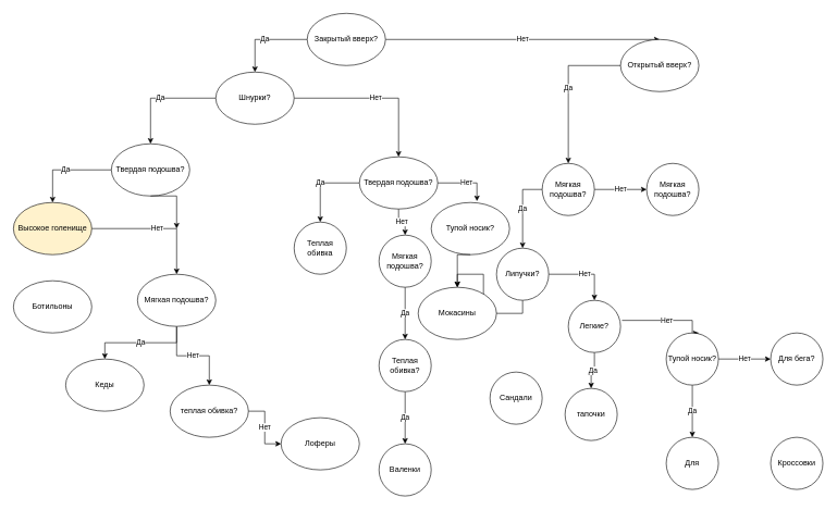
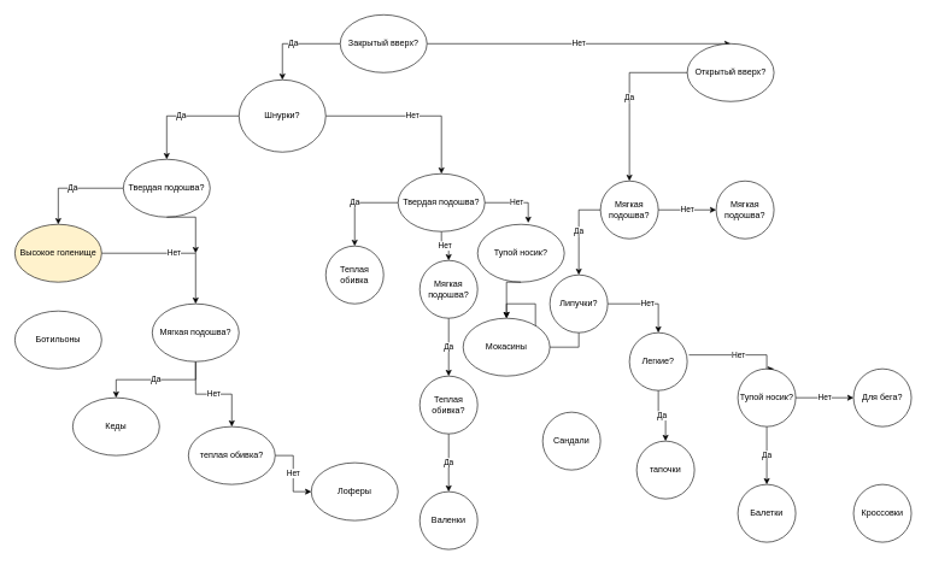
  <mxCell id="0" />
  <mxCell id="1" parent="0" />
  <mxCell id="2" value="Да" style="edgeStyle=orthogonalEdgeStyle;rounded=0;orthogonalLoop=1;jettySize=auto;html=1;" edge="1" parent="1" source="4" target="7"><mxGeometry relative="1" as="geometry" /></mxCell>
  <mxCell id="3" value="Нет" style="edgeStyle=orthogonalEdgeStyle;rounded=0;orthogonalLoop=1;jettySize=auto;html=1;entryX=0.5;entryY=0;entryDx=0;entryDy=0;" edge="1" parent="1" source="4" target="8"><mxGeometry relative="1" as="geometry"><Array as="points"><mxPoint x="800" y="60" /></Array></mxGeometry></mxCell>
  <mxCell id="4" value="Закрытый вверх?" style="ellipse;whiteSpace=wrap;html=1;" vertex="1" parent="1"><mxGeometry x="470" width="120" height="80" as="geometry" y="20" /></mxCell>
  <mxCell id="5" value="Да" style="edgeStyle=orthogonalEdgeStyle;rounded=0;orthogonalLoop=1;jettySize=auto;html=1;" edge="1" parent="1" source="7" target="10"><mxGeometry relative="1" as="geometry" /></mxCell>
  <mxCell id="6" value="Нет" style="edgeStyle=orthogonalEdgeStyle;rounded=0;orthogonalLoop=1;jettySize=auto;html=1;" edge="1" parent="1" source="7" target="13"><mxGeometry relative="1" as="geometry" /></mxCell>
- <mxCell id="7" value="Шнурки?" style="ellipse;whiteSpace=wrap;html=1;" vertex="1" parent="1"><mxGeometry x="330" y="110" width="120" height="80" as="geometry" /></mxCell>
+ <mxCell id="7" value="Шнурки?" style="ellipse;whiteSpace=wrap;html=1;" vertex="1" parent="1"><mxGeometry x="330" y="110" width="120" height="100" as="geometry" /></mxCell>
  <mxCell id="8" value="Открытый вверх?" style="ellipse;whiteSpace=wrap;html=1;" vertex="1" parent="1"><mxGeometry x="950" y="60" width="120" height="80" as="geometry" /></mxCell>
  <mxCell id="9" value="Да" style="edgeStyle=orthogonalEdgeStyle;rounded=0;orthogonalLoop=1;jettySize=auto;html=1;" edge="1" parent="1" source="10" target="15"><mxGeometry relative="1" as="geometry" /></mxCell>
  <mxCell id="10" value="Твердая подошва?" style="ellipse;whiteSpace=wrap;html=1;" vertex="1" parent="1"><mxGeometry x="170" y="220" width="120" height="80" as="geometry" /></mxCell>
  <mxCell id="11" value="Да" style="edgeStyle=orthogonalEdgeStyle;rounded=0;orthogonalLoop=1;jettySize=auto;html=1;" edge="1" parent="1" source="13" target="17"><mxGeometry relative="1" as="geometry" /></mxCell>
  <mxCell id="12" value="Нет" style="edgeStyle=orthogonalEdgeStyle;rounded=0;orthogonalLoop=1;jettySize=auto;html=1;" edge="1" parent="1" source="13" target="39"><mxGeometry relative="1" as="geometry" /></mxCell>
  <mxCell id="13" value="Твердая подошва?" style="ellipse;whiteSpace=wrap;html=1;" vertex="1" parent="1"><mxGeometry x="550" y="240" width="120" height="80" as="geometry" /></mxCell>
  <mxCell id="14" value="Нет" style="edgeStyle=orthogonalEdgeStyle;rounded=0;orthogonalLoop=1;jettySize=auto;html=1;" edge="1" parent="1" source="15" target="32"><mxGeometry relative="1" as="geometry" /></mxCell>
  <mxCell id="15" value="Высокое голенище" style="ellipse;whiteSpace=wrap;html=1;fillColor=#fff2cc;" vertex="1" parent="1"><mxGeometry x="20" y="310" width="120" height="80" as="geometry" /></mxCell>
  <mxCell id="16" value="Ботильоны" style="ellipse;whiteSpace=wrap;html=1;" vertex="1" parent="1"><mxGeometry x="20" y="430" width="120" height="80" as="geometry" /></mxCell>
  <mxCell id="17" value="Теплая обивка" style="ellipse;whiteSpace=wrap;html=1;" vertex="1" parent="1"><mxGeometry y="340" width="80" height="80" as="geometry" x="450" /></mxCell>
  <mxCell id="18" value="Да" style="edgeStyle=orthogonalEdgeStyle;rounded=0;orthogonalLoop=1;jettySize=auto;html=1;exitX=0;exitY=0.5;exitDx=0;exitDy=0;" edge="1" parent="1" source="8" target="21"><mxGeometry relative="1" as="geometry"><mxPoint x="820" y="200" as="sourcePoint" /></mxGeometry></mxCell>
  <mxCell id="19" value="Да" style="edgeStyle=orthogonalEdgeStyle;rounded=0;orthogonalLoop=1;jettySize=auto;html=1;exitX=0;exitY=0.5;exitDx=0;exitDy=0;" edge="1" parent="1" source="21" target="24"><mxGeometry relative="1" as="geometry" /></mxCell>
  <mxCell id="20" value="Нет" style="edgeStyle=orthogonalEdgeStyle;rounded=0;orthogonalLoop=1;jettySize=auto;html=1;" edge="1" parent="1" source="21" target="43"><mxGeometry relative="1" as="geometry" /></mxCell>
  <mxCell id="21" value="Мягкая подошва?" style="ellipse;whiteSpace=wrap;html=1;" vertex="1" parent="1"><mxGeometry x="830" y="250" width="80" height="80" as="geometry" /></mxCell>
  <mxCell id="22" value="Нет" style="edgeStyle=orthogonalEdgeStyle;rounded=0;orthogonalLoop=1;jettySize=auto;html=1;entryX=0.5;entryY=0;entryDx=0;entryDy=0;" edge="1" parent="1" source="24" target="28"><mxGeometry relative="1" as="geometry" /></mxCell>
  <mxCell id="23" value="Да" style="edgeStyle=orthogonalEdgeStyle;rounded=0;orthogonalLoop=1;jettySize=auto;html=1;" edge="1" parent="1" source="24" target="34"><mxGeometry relative="1" as="geometry" /></mxCell>
  <mxCell id="24" value="Липучки?" style="ellipse;whiteSpace=wrap;html=1;" vertex="1" parent="1"><mxGeometry x="760" y="380" width="80" height="80" as="geometry" /></mxCell>
  <mxCell id="25" value="Сандали" style="ellipse;whiteSpace=wrap;html=1;" vertex="1" parent="1"><mxGeometry x="750" y="570" width="80" height="80" as="geometry" /></mxCell>
  <mxCell id="26" value="Да" style="edgeStyle=orthogonalEdgeStyle;rounded=0;orthogonalLoop=1;jettySize=auto;html=1;" edge="1" parent="1" source="28" target="29"><mxGeometry relative="1" as="geometry" /></mxCell>
  <mxCell id="27" value="Нет" style="edgeStyle=orthogonalEdgeStyle;rounded=0;orthogonalLoop=1;jettySize=auto;html=1;exitX=1.028;exitY=0.385;exitDx=0;exitDy=0;exitPerimeter=0;" edge="1" parent="1" source="28"><mxGeometry relative="1" as="geometry"><mxPoint x="960" y="490" as="sourcePoint" /><mxPoint x="1070" y="510" as="targetPoint" /><Array as="points"><mxPoint x="1060" y="491" /><mxPoint x="1060" y="511" /></Array></mxGeometry></mxCell>
  <mxCell id="28" value="Легкие?" style="ellipse;whiteSpace=wrap;html=1;" vertex="1" parent="1"><mxGeometry x="870" y="460" width="80" height="80" as="geometry" /></mxCell>
- <mxCell id="29" value="тапочки" style="ellipse;whiteSpace=wrap;html=1;" vertex="1" parent="1"><mxGeometry x="865" y="595" width="80" height="80" as="geometry" /></mxCell>
+ <mxCell id="29" value="тапочки" style="ellipse;whiteSpace=wrap;html=1;" vertex="1" parent="1"><mxGeometry x="880" y="610" width="80" height="80" as="geometry" /></mxCell>
  <mxCell id="30" value="Да" style="edgeStyle=orthogonalEdgeStyle;rounded=0;orthogonalLoop=1;jettySize=auto;html=1;" edge="1" parent="1" source="32" target="33"><mxGeometry relative="1" as="geometry" /></mxCell>
  <mxCell id="31" value="Нет" style="edgeStyle=orthogonalEdgeStyle;rounded=0;orthogonalLoop=1;jettySize=auto;html=1;" edge="1" parent="1" source="32" target="36"><mxGeometry relative="1" as="geometry" /></mxCell>
  <mxCell id="32" value="Мягкая подошва?" style="ellipse;whiteSpace=wrap;html=1;" vertex="1" parent="1"><mxGeometry x="210" y="420" width="120" height="80" as="geometry" /></mxCell>
  <mxCell id="33" value="Кеды" style="ellipse;whiteSpace=wrap;html=1;" vertex="1" parent="1"><mxGeometry x="100" y="550" width="120" height="80" as="geometry" /></mxCell>
  <mxCell id="34" value="Мокасины" style="ellipse;whiteSpace=wrap;html=1;" vertex="1" parent="1"><mxGeometry x="640" y="440" width="120" height="80" as="geometry" /></mxCell>
  <mxCell id="35" value="Нет" style="edgeStyle=orthogonalEdgeStyle;rounded=0;orthogonalLoop=1;jettySize=auto;html=1;" edge="1" parent="1" source="36" target="37"><mxGeometry relative="1" as="geometry" /></mxCell>
  <mxCell id="36" value="теплая обивка?" style="ellipse;whiteSpace=wrap;html=1;" vertex="1" parent="1"><mxGeometry x="260" y="590" width="120" height="80" as="geometry" /></mxCell>
  <mxCell id="37" value="Лоферы" style="ellipse;whiteSpace=wrap;html=1;" vertex="1" parent="1"><mxGeometry x="430" y="640" width="120" height="80" as="geometry" /></mxCell>
  <mxCell id="38" value="Да" style="edgeStyle=orthogonalEdgeStyle;rounded=0;orthogonalLoop=1;jettySize=auto;html=1;" edge="1" parent="1" source="39" target="41"><mxGeometry relative="1" as="geometry" /></mxCell>
  <mxCell id="39" value="Мягкая подошва?" style="ellipse;whiteSpace=wrap;html=1;" vertex="1" parent="1"><mxGeometry x="580" y="360" width="80" height="80" as="geometry" /></mxCell>
  <mxCell id="40" value="Да" style="edgeStyle=orthogonalEdgeStyle;rounded=0;orthogonalLoop=1;jettySize=auto;html=1;" edge="1" parent="1" source="41" target="42"><mxGeometry relative="1" as="geometry" /></mxCell>
  <mxCell id="41" value="Теплая обивка?" style="ellipse;whiteSpace=wrap;html=1;" vertex="1" parent="1"><mxGeometry x="580" y="520" width="80" height="80" as="geometry" /></mxCell>
  <mxCell id="42" value="Валенки" style="ellipse;whiteSpace=wrap;html=1;" vertex="1" parent="1"><mxGeometry x="580" y="680" width="80" height="80" as="geometry" /></mxCell>
  <mxCell id="43" value="Мягкая подошва?" style="ellipse;whiteSpace=wrap;html=1;" vertex="1" parent="1"><mxGeometry x="990" y="250" width="80" height="80" as="geometry" /></mxCell>
  <mxCell id="44" value="Да" style="edgeStyle=orthogonalEdgeStyle;rounded=0;orthogonalLoop=1;jettySize=auto;html=1;" edge="1" parent="1" source="46" target="47"><mxGeometry relative="1" as="geometry" /></mxCell>
  <mxCell id="45" value="Нет" style="edgeStyle=orthogonalEdgeStyle;rounded=0;orthogonalLoop=1;jettySize=auto;html=1;" edge="1" parent="1" source="46" target="48"><mxGeometry relative="1" as="geometry" /></mxCell>
  <mxCell id="46" value="Тупой носик?" style="ellipse;whiteSpace=wrap;html=1;" vertex="1" parent="1"><mxGeometry x="1020" y="510" width="80" height="80" as="geometry" /></mxCell>
- <mxCell id="47" value="Для" style="ellipse;whiteSpace=wrap;html=1;" vertex="1" parent="1"><mxGeometry x="1020" y="670" width="80" height="80" as="geometry" /></mxCell>
+ <mxCell id="47" value="Балетки" style="ellipse;whiteSpace=wrap;html=1;" vertex="1" parent="1"><mxGeometry x="1020" y="670" width="80" height="80" as="geometry" /></mxCell>
  <mxCell id="48" value="Для бега?" style="ellipse;whiteSpace=wrap;html=1;" vertex="1" parent="1"><mxGeometry x="1180" y="510" width="80" height="80" as="geometry" /></mxCell>
  <mxCell id="49" value="Кроссовки" style="ellipse;whiteSpace=wrap;html=1;" vertex="1" parent="1"><mxGeometry x="1180" y="670" width="80" height="80" as="geometry" /></mxCell>
  <mxCell id="50" value="Тупой носик?" style="ellipse;whiteSpace=wrap;html=1;" vertex="1" parent="1"><mxGeometry x="660" y="310" width="120" height="80" as="geometry" /></mxCell>
  <mxCell id="51" value="Нет" style="endArrow=classic;html=1;rounded=0;exitX=1;exitY=0.5;exitDx=0;exitDy=0;entryX=0.584;entryY=-0.025;entryDx=0;entryDy=0;entryPerimeter=0;" edge="1" parent="1" source="13" target="50"><mxGeometry width="50" height="50" relative="1" as="geometry"><mxPoint x="340" y="450" as="sourcePoint" /><mxPoint x="390" y="400" as="targetPoint" /><Array as="points"><mxPoint x="730" y="280" /></Array></mxGeometry></mxCell>
  <mxCell id="52" value="" style="endArrow=classic;html=1;rounded=0;entryX=0.5;entryY=0;entryDx=0;entryDy=0;exitX=0.5;exitY=1;exitDx=0;exitDy=0;" edge="1" parent="1" source="50" target="34"><mxGeometry width="50" height="50" relative="1" as="geometry"><mxPoint x="670" y="470" as="sourcePoint" /><mxPoint x="720" y="420" as="targetPoint" /><Array as="points"><mxPoint x="700" y="390" /></Array></mxGeometry></mxCell>
  <mxCell id="53" value="" style="endArrow=classic;html=1;rounded=0;exitX=0.5;exitY=1;exitDx=0;exitDy=0;" edge="1" parent="1" source="10"><mxGeometry width="50" height="50" relative="1" as="geometry"><mxPoint x="290" y="270" as="sourcePoint" /><mxPoint x="270" y="350" as="targetPoint" /><Array as="points"><mxPoint x="270" y="300" /></Array></mxGeometry></mxCell>
